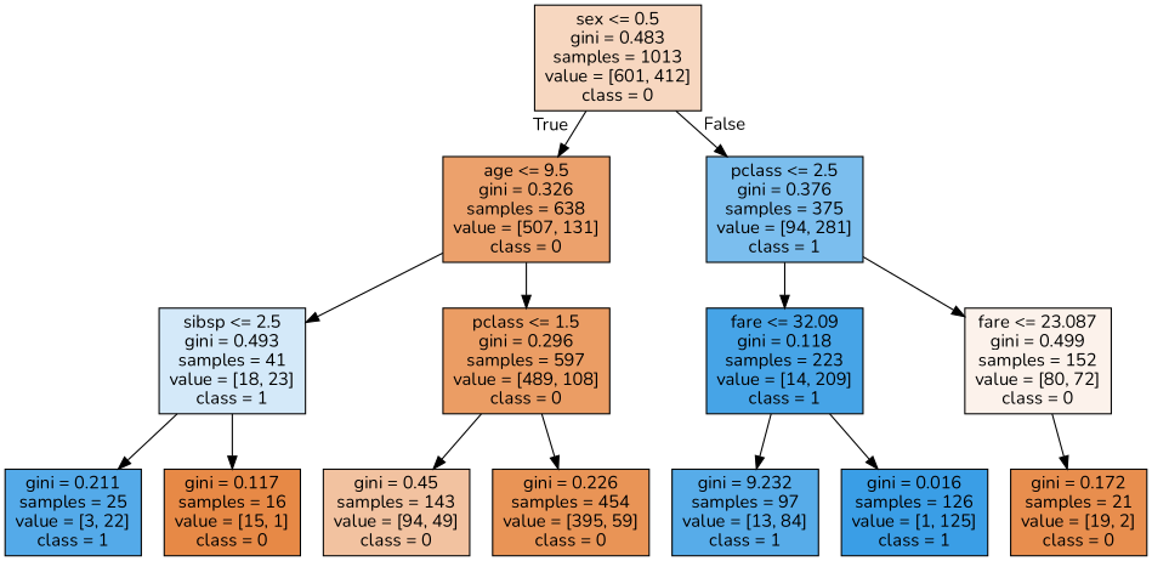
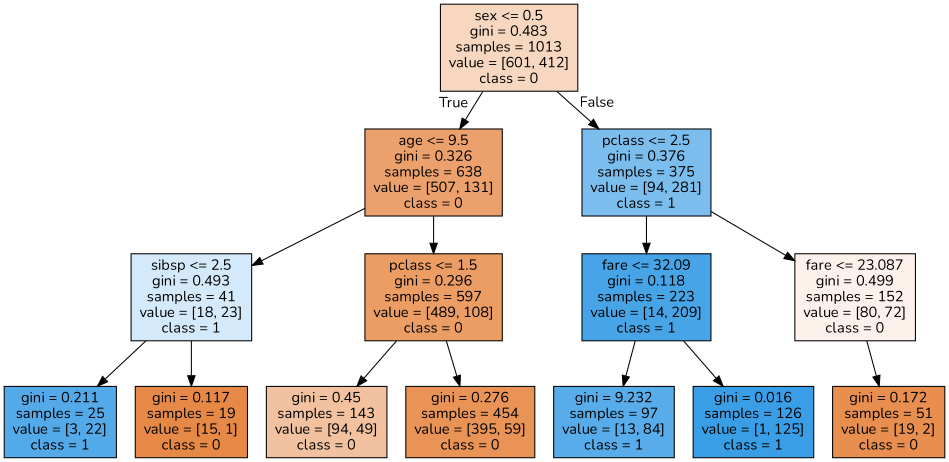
  digraph {
    fontname=Nunito
    ranksep=equally
    splines=polyline
    node [color=black fontname=Nunito shape=box style=filled]
    edge [fontname=Nunito]
    n1 [fillcolor="#e5813950" label="sex <= 0.5\ngini = 0.483\nsamples = 1013\nvalue = [601, 412]\nclass = 0"]
    n2 [fillcolor="#e58139bd" label="age <= 9.5\ngini = 0.326\nsamples = 638\nvalue = [507, 131]\nclass = 0"]
    n3 [fillcolor="#399de5aa" label="pclass <= 2.5\ngini = 0.376\nsamples = 375\nvalue = [94, 281]\nclass = 1"]
    n4 [fillcolor="#399de537" label="sibsp <= 2.5\ngini = 0.493\nsamples = 41\nvalue = [18, 23]\nclass = 1"]
    n5 [fillcolor="#e58139c7" label="pclass <= 1.5\ngini = 0.296\nsamples = 597\nvalue = [489, 108]\nclass = 0"]
    n6 [fillcolor="#399de5ee" label="fare <= 32.09\ngini = 0.118\nsamples = 223\nvalue = [14, 209]\nclass = 1"]
    n7 [fillcolor="#e5813919" label="fare <= 23.087\ngini = 0.499\nsamples = 152\nvalue = [80, 72]\nclass = 0"]
    n8 [fillcolor="#399de5dc" label="gini = 0.211\nsamples = 25\nvalue = [3, 22]\nclass = 1"]
-   n9 [fillcolor="#e58139ee" label="gini = 0.117\nsamples = 16\nvalue = [15, 1]\nclass = 0"]
+   n9 [fillcolor="#e58139ee" label="gini = 0.117\nsamples = 19\nvalue = [15, 1]\nclass = 0"]
    n10 [fillcolor="#e581397a" label="gini = 0.45\nsamples = 143\nvalue = [94, 49]\nclass = 0"]
-   n11 [fillcolor="#e58139d9" label="gini = 0.226\nsamples = 454\nvalue = [395, 59]\nclass = 0"]
+   n11 [fillcolor="#e58139d9" label="gini = 0.276\nsamples = 454\nvalue = [395, 59]\nclass = 0"]
    n12 [fillcolor="#399de5d8" label="gini = 9.232\nsamples = 97\nvalue = [13, 84]\nclass = 1"]
    n13 [fillcolor="#399de5fd" label="gini = 0.016\nsamples = 126\nvalue = [1, 125]\nclass = 1"]
-   n14 [fillcolor="#e58139e4" label="gini = 0.172\nsamples = 21\nvalue = [19, 2]\nclass = 0"]
+   n14 [fillcolor="#e58139e4" label="gini = 0.172\nsamples = 51\nvalue = [19, 2]\nclass = 0"]
    subgraph sub_1 {
      rank=same
      n1
    }
    subgraph sub_2 {
      rank=same
      n2
      n3
    }
    subgraph sub_3 {
      rank=same
      n4
      n5
      n6
      n7
    }
    subgraph sub_4 {
      rank=same
      n8
      n9
      n10
      n11
      n12
      n13
      n14
    }
    n1 -> n2 [headlabel=True labelangle=45 labeldistance=2.5]
    n1 -> n3 [headlabel=False labelangle=-45 labeldistance=2.5]
    n2 -> n4
    n2 -> n5
    n3 -> n6
    n3 -> n7
    n4 -> n8
    n4 -> n9
    n5 -> n10
    n5 -> n11
    n6 -> n12
    n6 -> n13
    n7 -> n14
  }
